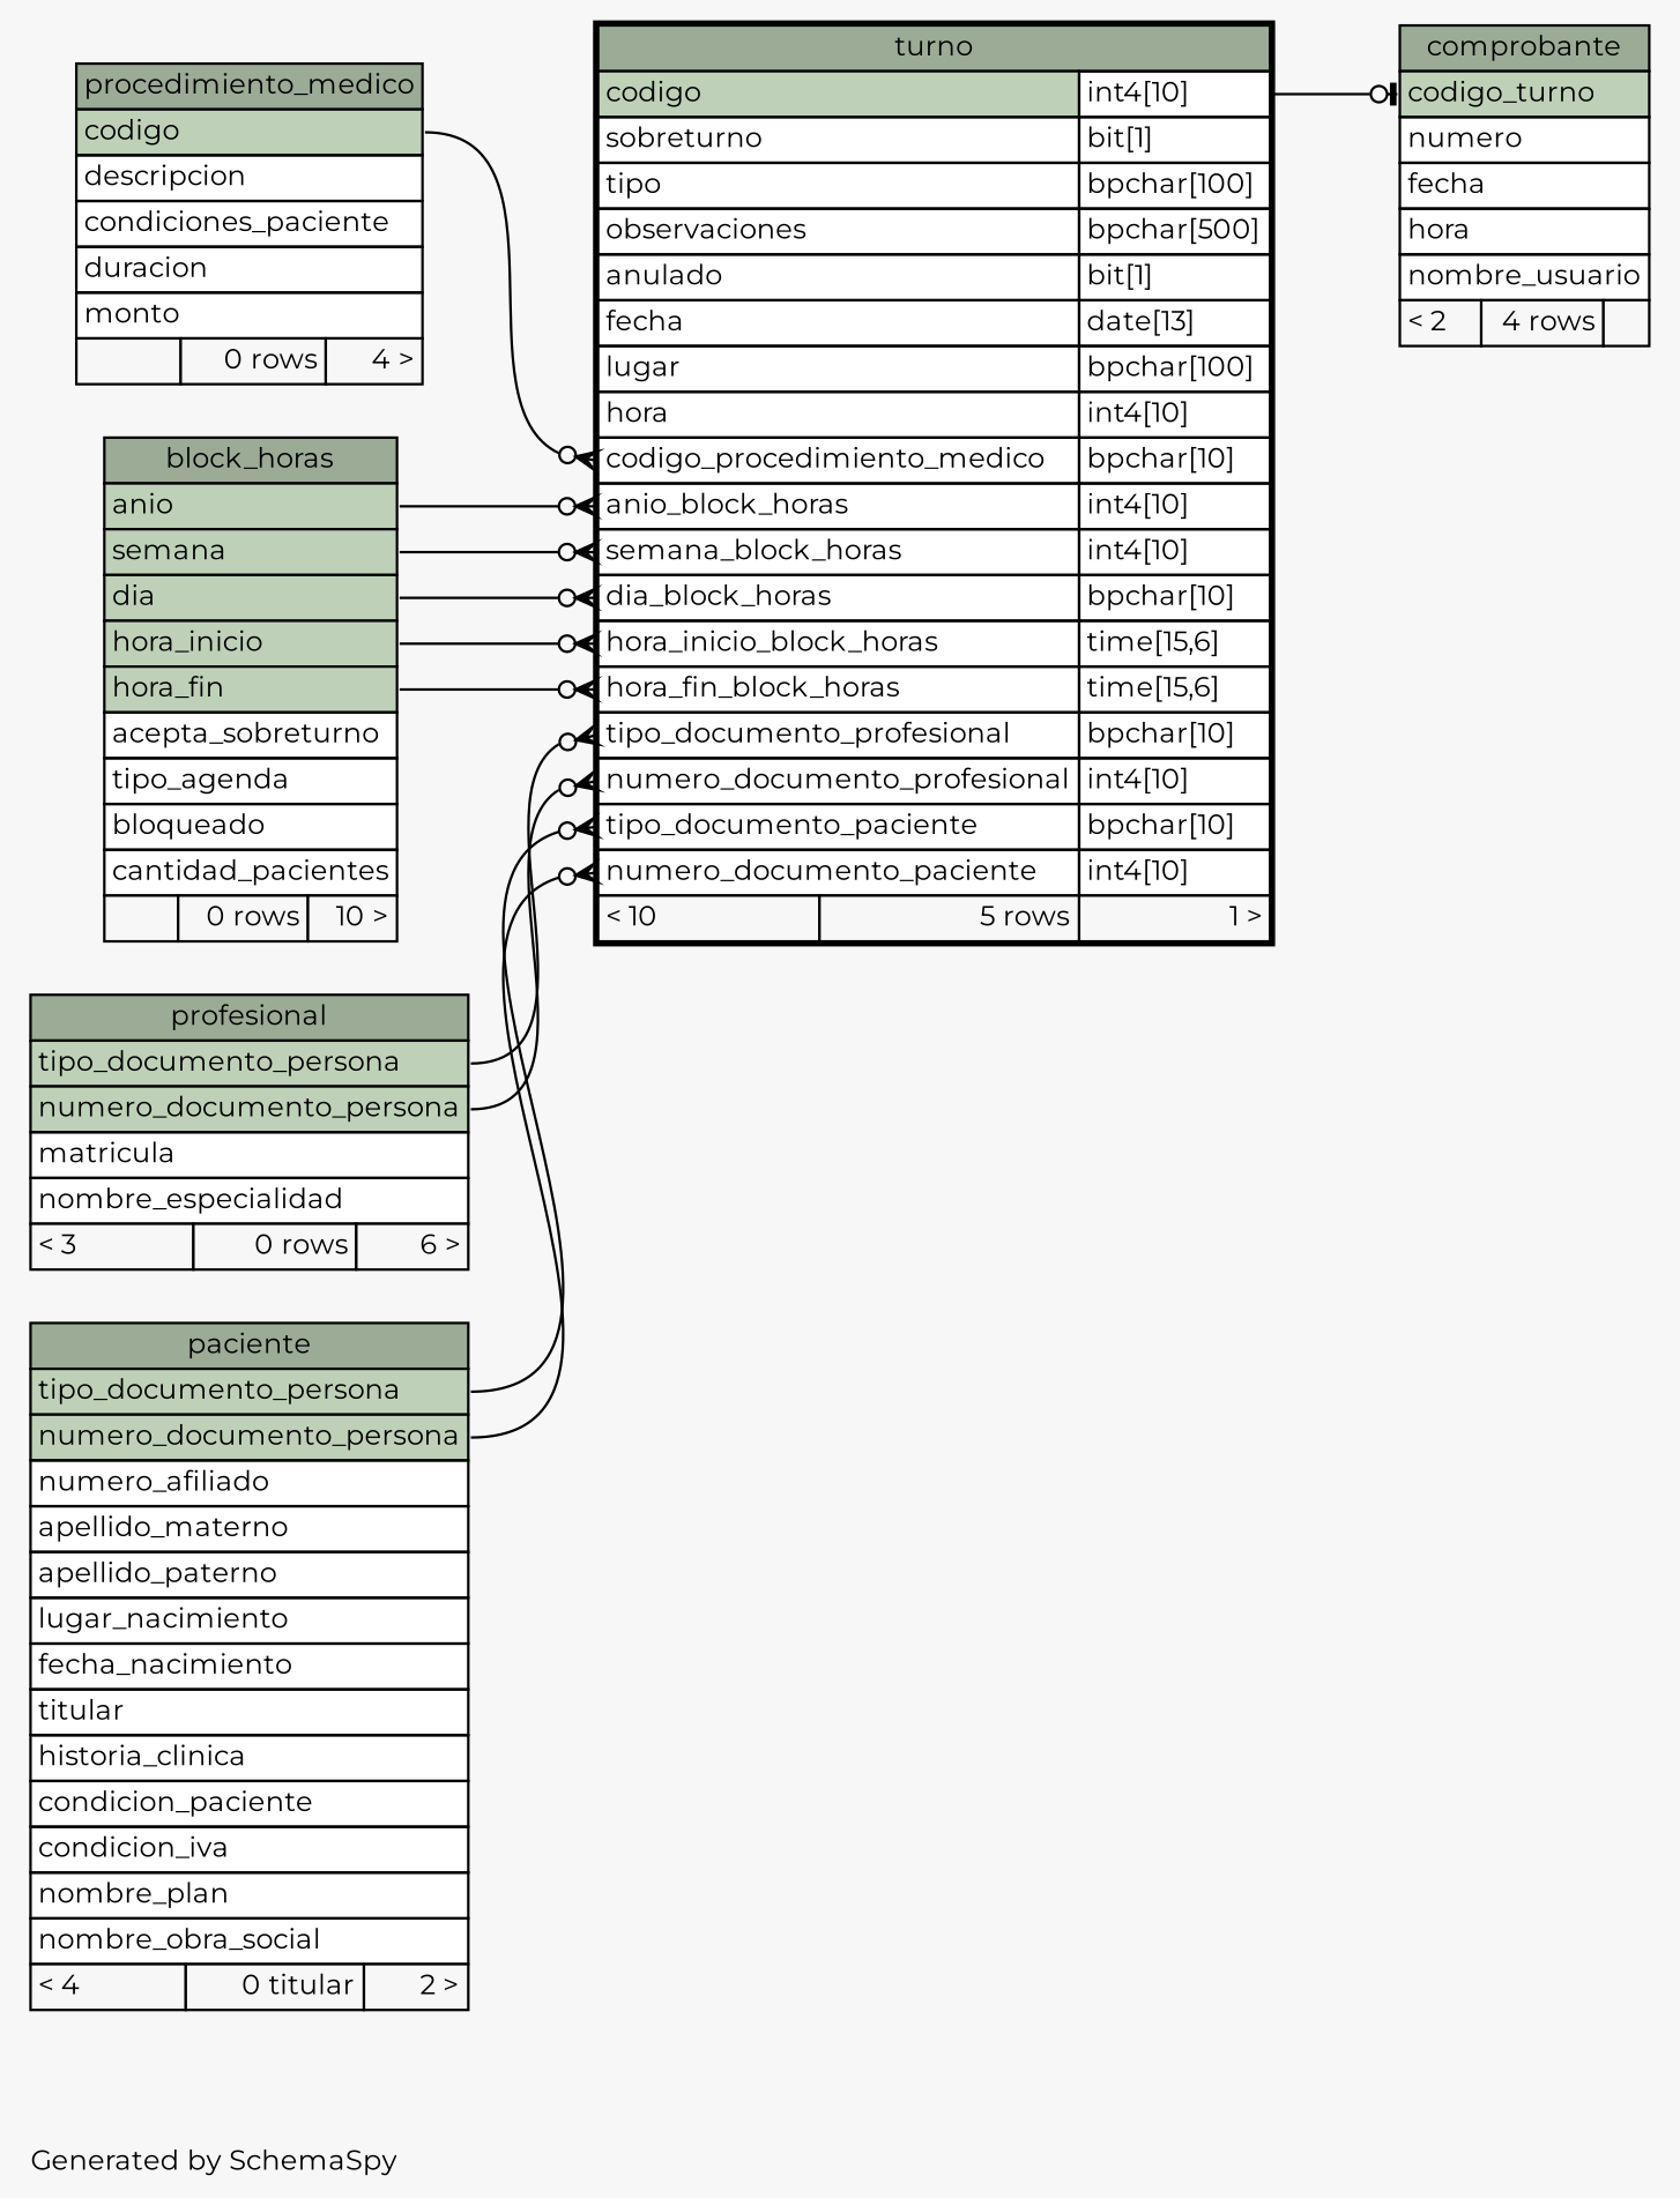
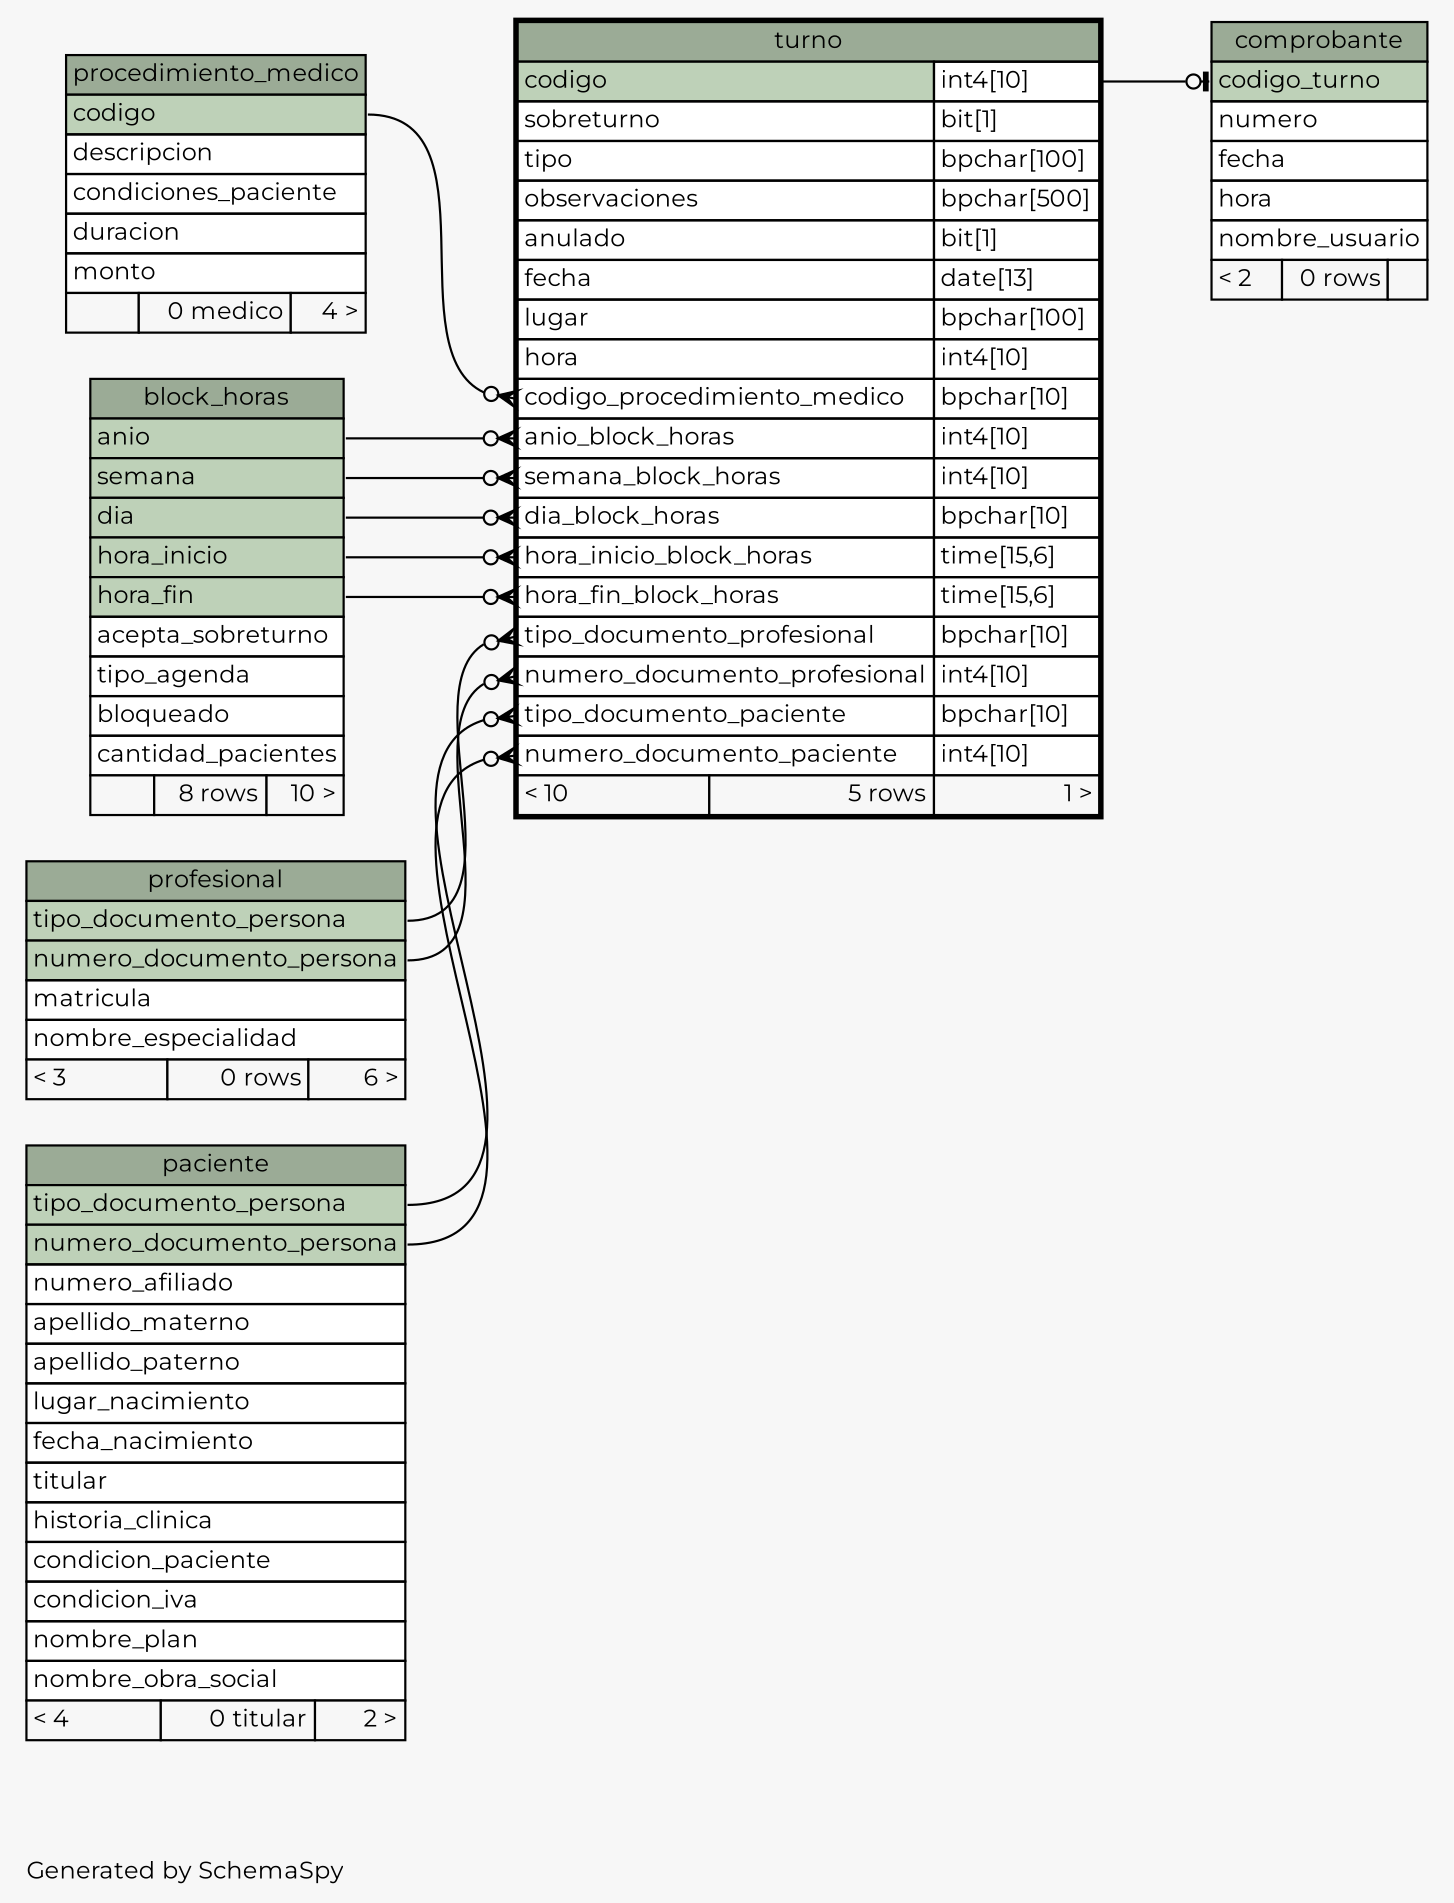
  digraph {
    bgcolor="#f7f7f7"
    fontname=Montserrat
    fontsize=11
    label="\nGenerated by SchemaSpy"
    labeljust=l
    nodesep=0.18
    rankdir=RL
    ranksep=0.46
    node [fontname=Montserrat fontsize=11 shape=plaintext]
    edge [arrowhead=none arrowsize=0.8 arrowtail=crowodot dir=back fontname=Montserrat headport="numero_documento_persona:e"]
-   n1 [label=<     <TABLE BORDER="0" CELLBORDER="1" CELLSPACING="0" BGCOLOR="#ffffff">       <TR><TD COLSPAN="3" BGCOLOR="#9bab96" ALIGN="CENTER">comprobante</TD></TR>       <TR><TD PORT="codigo_turno" COLSPAN="3" BGCOLOR="#bed1b8" ALIGN="LEFT">codigo_turno</TD></TR>       <TR><TD PORT="numero" COLSPAN="3" ALIGN="LEFT">numero</TD></TR>       <TR><TD PORT="fecha" COLSPAN="3" ALIGN="LEFT">fecha</TD></TR>       <TR><TD PORT="hora" COLSPAN="3" ALIGN="LEFT">hora</TD></TR>       <TR><TD PORT="nombre_usuario" COLSPAN="3" ALIGN="LEFT">nombre_usuario</TD></TR>       <TR><TD ALIGN="LEFT" BGCOLOR="#f7f7f7">&lt; 2</TD><TD ALIGN="RIGHT" BGCOLOR="#f7f7f7">4 rows</TD><TD ALIGN="RIGHT" BGCOLOR="#f7f7f7">  </TD></TR>     </TABLE>>]
+   n1 [label=<     <TABLE BORDER="0" CELLBORDER="1" CELLSPACING="0" BGCOLOR="#ffffff">       <TR><TD COLSPAN="3" BGCOLOR="#9bab96" ALIGN="CENTER">comprobante</TD></TR>       <TR><TD PORT="codigo_turno" COLSPAN="3" BGCOLOR="#bed1b8" ALIGN="LEFT">codigo_turno</TD></TR>       <TR><TD PORT="numero" COLSPAN="3" ALIGN="LEFT">numero</TD></TR>       <TR><TD PORT="fecha" COLSPAN="3" ALIGN="LEFT">fecha</TD></TR>       <TR><TD PORT="hora" COLSPAN="3" ALIGN="LEFT">hora</TD></TR>       <TR><TD PORT="nombre_usuario" COLSPAN="3" ALIGN="LEFT">nombre_usuario</TD></TR>       <TR><TD ALIGN="LEFT" BGCOLOR="#f7f7f7">&lt; 2</TD><TD ALIGN="RIGHT" BGCOLOR="#f7f7f7">0 rows</TD><TD ALIGN="RIGHT" BGCOLOR="#f7f7f7">  </TD></TR>     </TABLE>>]
    n2 [label=<     <TABLE BORDER="2" CELLBORDER="1" CELLSPACING="0" BGCOLOR="#ffffff">       <TR><TD COLSPAN="3" BGCOLOR="#9bab96" ALIGN="CENTER">turno</TD></TR>       <TR><TD PORT="codigo" COLSPAN="2" BGCOLOR="#bed1b8" ALIGN="LEFT">codigo</TD><TD PORT="codigo.type" ALIGN="LEFT">int4[10]</TD></TR>       <TR><TD PORT="sobreturno" COLSPAN="2" ALIGN="LEFT">sobreturno</TD><TD PORT="sobreturno.type" ALIGN="LEFT">bit[1]</TD></TR>       <TR><TD PORT="tipo" COLSPAN="2" ALIGN="LEFT">tipo</TD><TD PORT="tipo.type" ALIGN="LEFT">bpchar[100]</TD></TR>       <TR><TD PORT="observaciones" COLSPAN="2" ALIGN="LEFT">observaciones</TD><TD PORT="observaciones.type" ALIGN="LEFT">bpchar[500]</TD></TR>       <TR><TD PORT="anulado" COLSPAN="2" ALIGN="LEFT">anulado</TD><TD PORT="anulado.type" ALIGN="LEFT">bit[1]</TD></TR>       <TR><TD PORT="fecha" COLSPAN="2" ALIGN="LEFT">fecha</TD><TD PORT="fecha.type" ALIGN="LEFT">date[13]</TD></TR>       <TR><TD PORT="lugar" COLSPAN="2" ALIGN="LEFT">lugar</TD><TD PORT="lugar.type" ALIGN="LEFT">bpchar[100]</TD></TR>       <TR><TD PORT="hora" COLSPAN="2" ALIGN="LEFT">hora</TD><TD PORT="hora.type" ALIGN="LEFT">int4[10]</TD></TR>       <TR><TD PORT="codigo_procedimiento_medico" COLSPAN="2" ALIGN="LEFT">codigo_procedimiento_medico</TD><TD PORT="codigo_procedimiento_medico.type" ALIGN="LEFT">bpchar[10]</TD></TR>       <TR><TD PORT="anio_block_horas" COLSPAN="2" ALIGN="LEFT">anio_block_horas</TD><TD PORT="anio_block_horas.type" ALIGN="LEFT">int4[10]</TD></TR>       <TR><TD PORT="semana_block_horas" COLSPAN="2" ALIGN="LEFT">semana_block_horas</TD><TD PORT="semana_block_horas.type" ALIGN="LEFT">int4[10]</TD></TR>       <TR><TD PORT="dia_block_horas" COLSPAN="2" ALIGN="LEFT">dia_block_horas</TD><TD PORT="dia_block_horas.type" ALIGN="LEFT">bpchar[10]</TD></TR>       <TR><TD PORT="hora_inicio_block_horas" COLSPAN="2" ALIGN="LEFT">hora_inicio_block_horas</TD><TD PORT="hora_inicio_block_horas.type" ALIGN="LEFT">time[15,6]</TD></TR>       <TR><TD PORT="hora_fin_block_horas" COLSPAN="2" ALIGN="LEFT">hora_fin_block_horas</TD><TD PORT="hora_fin_block_horas.type" ALIGN="LEFT">time[15,6]</TD></TR>       <TR><TD PORT="tipo_documento_profesional" COLSPAN="2" ALIGN="LEFT">tipo_documento_profesional</TD><TD PORT="tipo_documento_profesional.type" ALIGN="LEFT">bpchar[10]</TD></TR>       <TR><TD PORT="numero_documento_profesional" COLSPAN="2" ALIGN="LEFT">numero_documento_profesional</TD><TD PORT="numero_documento_profesional.type" ALIGN="LEFT">int4[10]</TD></TR>       <TR><TD PORT="tipo_documento_paciente" COLSPAN="2" ALIGN="LEFT">tipo_documento_paciente</TD><TD PORT="tipo_documento_paciente.type" ALIGN="LEFT">bpchar[10]</TD></TR>       <TR><TD PORT="numero_documento_paciente" COLSPAN="2" ALIGN="LEFT">numero_documento_paciente</TD><TD PORT="numero_documento_paciente.type" ALIGN="LEFT">int4[10]</TD></TR>       <TR><TD ALIGN="LEFT" BGCOLOR="#f7f7f7">&lt; 10</TD><TD ALIGN="RIGHT" BGCOLOR="#f7f7f7">5 rows</TD><TD ALIGN="RIGHT" BGCOLOR="#f7f7f7">1 &gt;</TD></TR>     </TABLE>>]
-   n3 [label=<     <TABLE BORDER="0" CELLBORDER="1" CELLSPACING="0" BGCOLOR="#ffffff">       <TR><TD COLSPAN="3" BGCOLOR="#9bab96" ALIGN="CENTER">block_horas</TD></TR>       <TR><TD PORT="anio" COLSPAN="3" BGCOLOR="#bed1b8" ALIGN="LEFT">anio</TD></TR>       <TR><TD PORT="semana" COLSPAN="3" BGCOLOR="#bed1b8" ALIGN="LEFT">semana</TD></TR>       <TR><TD PORT="dia" COLSPAN="3" BGCOLOR="#bed1b8" ALIGN="LEFT">dia</TD></TR>       <TR><TD PORT="hora_inicio" COLSPAN="3" BGCOLOR="#bed1b8" ALIGN="LEFT">hora_inicio</TD></TR>       <TR><TD PORT="hora_fin" COLSPAN="3" BGCOLOR="#bed1b8" ALIGN="LEFT">hora_fin</TD></TR>       <TR><TD PORT="acepta_sobreturno" COLSPAN="3" ALIGN="LEFT">acepta_sobreturno</TD></TR>       <TR><TD PORT="tipo_agenda" COLSPAN="3" ALIGN="LEFT">tipo_agenda</TD></TR>       <TR><TD PORT="bloqueado" COLSPAN="3" ALIGN="LEFT">bloqueado</TD></TR>       <TR><TD PORT="cantidad_pacientes" COLSPAN="3" ALIGN="LEFT">cantidad_pacientes</TD></TR>       <TR><TD ALIGN="LEFT" BGCOLOR="#f7f7f7">  </TD><TD ALIGN="RIGHT" BGCOLOR="#f7f7f7">0 rows</TD><TD ALIGN="RIGHT" BGCOLOR="#f7f7f7">10 &gt;</TD></TR>     </TABLE>>]
-   n4 [label=<     <TABLE BORDER="0" CELLBORDER="1" CELLSPACING="0" BGCOLOR="#ffffff">       <TR><TD COLSPAN="3" BGCOLOR="#9bab96" ALIGN="CENTER">procedimiento_medico</TD></TR>       <TR><TD PORT="codigo" COLSPAN="3" BGCOLOR="#bed1b8" ALIGN="LEFT">codigo</TD></TR>       <TR><TD PORT="descripcion" COLSPAN="3" ALIGN="LEFT">descripcion</TD></TR>       <TR><TD PORT="condiciones_paciente" COLSPAN="3" ALIGN="LEFT">condiciones_paciente</TD></TR>       <TR><TD PORT="duracion" COLSPAN="3" ALIGN="LEFT">duracion</TD></TR>       <TR><TD PORT="monto" COLSPAN="3" ALIGN="LEFT">monto</TD></TR>       <TR><TD ALIGN="LEFT" BGCOLOR="#f7f7f7">  </TD><TD ALIGN="RIGHT" BGCOLOR="#f7f7f7">0 rows</TD><TD ALIGN="RIGHT" BGCOLOR="#f7f7f7">4 &gt;</TD></TR>     </TABLE>>]
+   n3 [label=<     <TABLE BORDER="0" CELLBORDER="1" CELLSPACING="0" BGCOLOR="#ffffff">       <TR><TD COLSPAN="3" BGCOLOR="#9bab96" ALIGN="CENTER">block_horas</TD></TR>       <TR><TD PORT="anio" COLSPAN="3" BGCOLOR="#bed1b8" ALIGN="LEFT">anio</TD></TR>       <TR><TD PORT="semana" COLSPAN="3" BGCOLOR="#bed1b8" ALIGN="LEFT">semana</TD></TR>       <TR><TD PORT="dia" COLSPAN="3" BGCOLOR="#bed1b8" ALIGN="LEFT">dia</TD></TR>       <TR><TD PORT="hora_inicio" COLSPAN="3" BGCOLOR="#bed1b8" ALIGN="LEFT">hora_inicio</TD></TR>       <TR><TD PORT="hora_fin" COLSPAN="3" BGCOLOR="#bed1b8" ALIGN="LEFT">hora_fin</TD></TR>       <TR><TD PORT="acepta_sobreturno" COLSPAN="3" ALIGN="LEFT">acepta_sobreturno</TD></TR>       <TR><TD PORT="tipo_agenda" COLSPAN="3" ALIGN="LEFT">tipo_agenda</TD></TR>       <TR><TD PORT="bloqueado" COLSPAN="3" ALIGN="LEFT">bloqueado</TD></TR>       <TR><TD PORT="cantidad_pacientes" COLSPAN="3" ALIGN="LEFT">cantidad_pacientes</TD></TR>       <TR><TD ALIGN="LEFT" BGCOLOR="#f7f7f7">  </TD><TD ALIGN="RIGHT" BGCOLOR="#f7f7f7">8 rows</TD><TD ALIGN="RIGHT" BGCOLOR="#f7f7f7">10 &gt;</TD></TR>     </TABLE>>]
+   n4 [label=<     <TABLE BORDER="0" CELLBORDER="1" CELLSPACING="0" BGCOLOR="#ffffff">       <TR><TD COLSPAN="3" BGCOLOR="#9bab96" ALIGN="CENTER">procedimiento_medico</TD></TR>       <TR><TD PORT="codigo" COLSPAN="3" BGCOLOR="#bed1b8" ALIGN="LEFT">codigo</TD></TR>       <TR><TD PORT="descripcion" COLSPAN="3" ALIGN="LEFT">descripcion</TD></TR>       <TR><TD PORT="condiciones_paciente" COLSPAN="3" ALIGN="LEFT">condiciones_paciente</TD></TR>       <TR><TD PORT="duracion" COLSPAN="3" ALIGN="LEFT">duracion</TD></TR>       <TR><TD PORT="monto" COLSPAN="3" ALIGN="LEFT">monto</TD></TR>       <TR><TD ALIGN="LEFT" BGCOLOR="#f7f7f7">  </TD><TD ALIGN="RIGHT" BGCOLOR="#f7f7f7">0 medico</TD><TD ALIGN="RIGHT" BGCOLOR="#f7f7f7">4 &gt;</TD></TR>     </TABLE>>]
    n5 [label=<     <TABLE BORDER="0" CELLBORDER="1" CELLSPACING="0" BGCOLOR="#ffffff">       <TR><TD COLSPAN="3" BGCOLOR="#9bab96" ALIGN="CENTER">paciente</TD></TR>       <TR><TD PORT="tipo_documento_persona" COLSPAN="3" BGCOLOR="#bed1b8" ALIGN="LEFT">tipo_documento_persona</TD></TR>       <TR><TD PORT="numero_documento_persona" COLSPAN="3" BGCOLOR="#bed1b8" ALIGN="LEFT">numero_documento_persona</TD></TR>       <TR><TD PORT="numero_afiliado" COLSPAN="3" ALIGN="LEFT">numero_afiliado</TD></TR>       <TR><TD PORT="apellido_materno" COLSPAN="3" ALIGN="LEFT">apellido_materno</TD></TR>       <TR><TD PORT="apellido_paterno" COLSPAN="3" ALIGN="LEFT">apellido_paterno</TD></TR>       <TR><TD PORT="lugar_nacimiento" COLSPAN="3" ALIGN="LEFT">lugar_nacimiento</TD></TR>       <TR><TD PORT="fecha_nacimiento" COLSPAN="3" ALIGN="LEFT">fecha_nacimiento</TD></TR>       <TR><TD PORT="titular" COLSPAN="3" ALIGN="LEFT">titular</TD></TR>       <TR><TD PORT="historia_clinica" COLSPAN="3" ALIGN="LEFT">historia_clinica</TD></TR>       <TR><TD PORT="condicion_paciente" COLSPAN="3" ALIGN="LEFT">condicion_paciente</TD></TR>       <TR><TD PORT="condicion_iva" COLSPAN="3" ALIGN="LEFT">condicion_iva</TD></TR>       <TR><TD PORT="nombre_plan" COLSPAN="3" ALIGN="LEFT">nombre_plan</TD></TR>       <TR><TD PORT="nombre_obra_social" COLSPAN="3" ALIGN="LEFT">nombre_obra_social</TD></TR>       <TR><TD ALIGN="LEFT" BGCOLOR="#f7f7f7">&lt; 4</TD><TD ALIGN="RIGHT" BGCOLOR="#f7f7f7">0 titular</TD><TD ALIGN="RIGHT" BGCOLOR="#f7f7f7">2 &gt;</TD></TR>     </TABLE>>]
    n6 [label=<     <TABLE BORDER="0" CELLBORDER="1" CELLSPACING="0" BGCOLOR="#ffffff">       <TR><TD COLSPAN="3" BGCOLOR="#9bab96" ALIGN="CENTER">profesional</TD></TR>       <TR><TD PORT="tipo_documento_persona" COLSPAN="3" BGCOLOR="#bed1b8" ALIGN="LEFT">tipo_documento_persona</TD></TR>       <TR><TD PORT="numero_documento_persona" COLSPAN="3" BGCOLOR="#bed1b8" ALIGN="LEFT">numero_documento_persona</TD></TR>       <TR><TD PORT="matricula" COLSPAN="3" ALIGN="LEFT">matricula</TD></TR>       <TR><TD PORT="nombre_especialidad" COLSPAN="3" ALIGN="LEFT">nombre_especialidad</TD></TR>       <TR><TD ALIGN="LEFT" BGCOLOR="#f7f7f7">&lt; 3</TD><TD ALIGN="RIGHT" BGCOLOR="#f7f7f7">0 rows</TD><TD ALIGN="RIGHT" BGCOLOR="#f7f7f7">6 &gt;</TD></TR>     </TABLE>>]
    n1 -> n2 [arrowtail=teeodot headport="codigo.type:e" tailport="codigo_turno:w"]
    n2 -> n3 [headport="anio:e" tailport="anio_block_horas:w"]
    n2 -> n3 [headport="dia:e" tailport="dia_block_horas:w"]
    n2 -> n3 [headport="hora_fin:e" tailport="hora_fin_block_horas:w"]
    n2 -> n3 [headport="hora_inicio:e" tailport="hora_inicio_block_horas:w"]
    n2 -> n3 [headport="semana:e" tailport="semana_block_horas:w"]
    n2 -> n4 [headport="codigo:e" tailport="codigo_procedimiento_medico:w"]
    n2 -> n5 [tailport="numero_documento_paciente:w"]
    n2 -> n5 [headport="tipo_documento_persona:e" tailport="tipo_documento_paciente:w"]
    n2 -> n6 [tailport="numero_documento_profesional:w"]
    n2 -> n6 [headport="tipo_documento_persona:e" tailport="tipo_documento_profesional:w"]
  }
